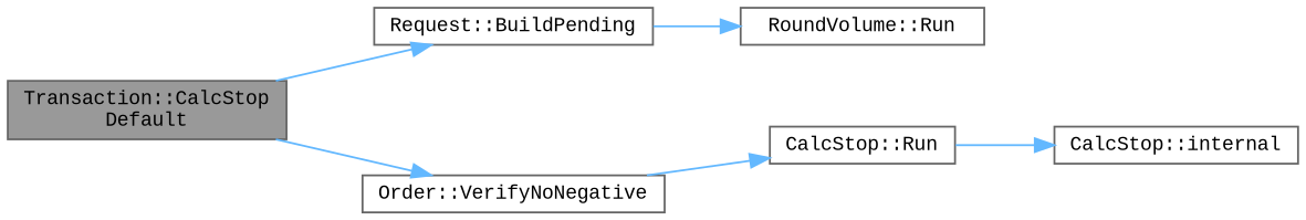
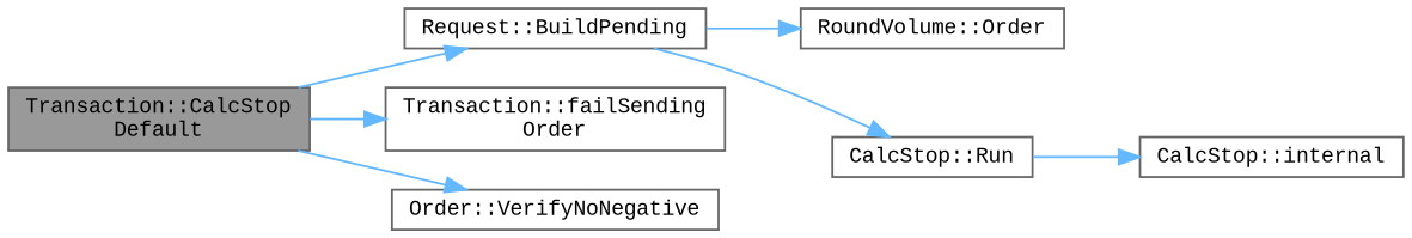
  digraph {
    fontname="Liberation Mono"
    rankdir=LR
    node [color=grey40 fillcolor=white fontname="Liberation Mono" fontsize=10 shape=box style=filled]
    edge [color=steelblue1 fontname="Liberation Mono" fontsize=10 labelfontname=Helvetica labelfontsize=10 style=solid]
    n1 [color=gray40 fillcolor=grey60 fontcolor=black height=0.2 label="Transaction::CalcStop\lDefault" width=0.4]
    n2 [height=0.2 label="Request::BuildPending" width=0.4]
+   n3 [height=0.2 label="Transaction::failSending\lOrder" width=0.4]
    n4 [height=0.2 label="Order::VerifyNoNegative" width=0.4]
    n5 [height=0.2 label="CalcStop::Run" width=0.4]
-   n6 [height=0.2 label="RoundVolume::Run" width=0.4]
+   n6 [height=0.2 label="RoundVolume::Order" width=0.4]
    n7 [height=0.2 label="CalcStop::internal" width=0.4]
    n1 -> n2
+   n1 -> n3
    n1 -> n4
-   n4 -> n5
+   n2 -> n5
    n2 -> n6
    n5 -> n7
  }
